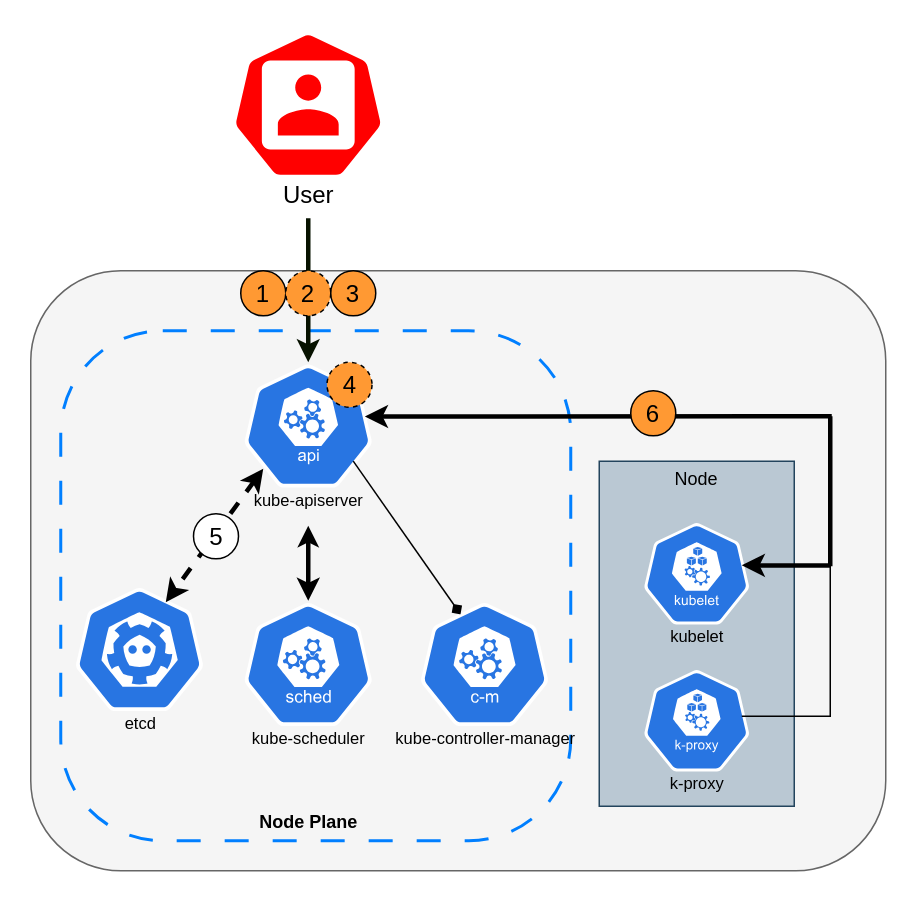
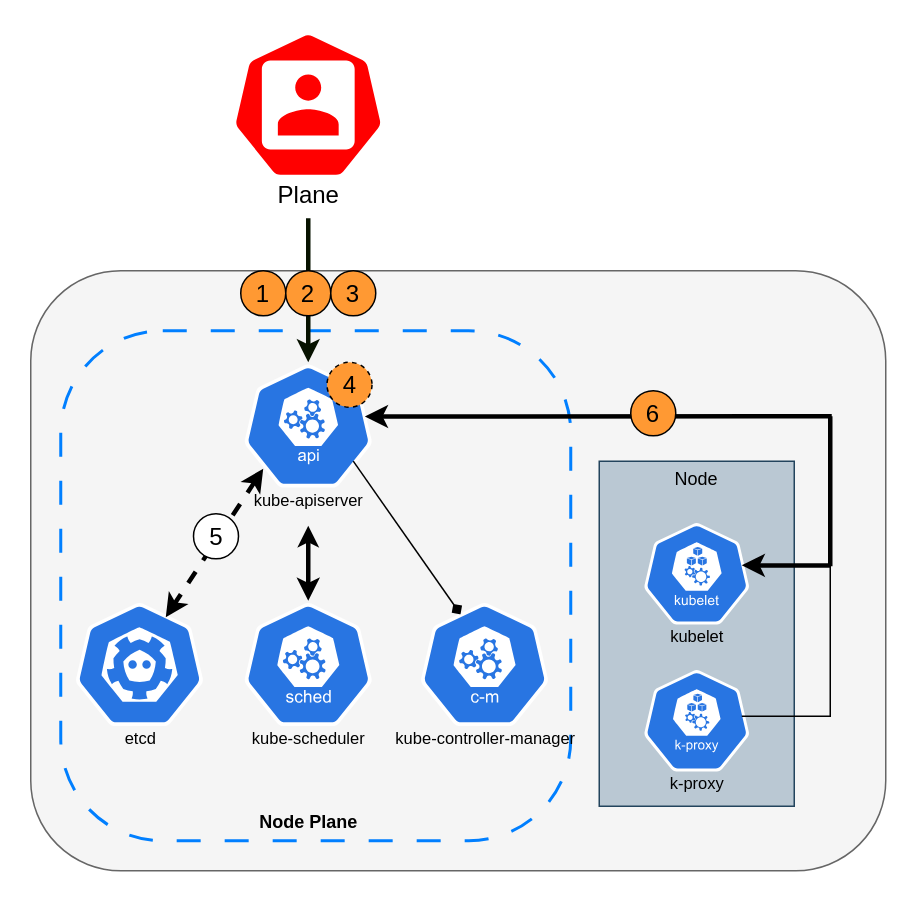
  <mxCell id="0" />
  <mxCell id="1" parent="0" />
  <mxCell id="2" value="" style="rounded=1;whiteSpace=wrap;html=1;strokeColor=#666666;fillColor=#f5f5f5;glass=0;shadow=0;fontColor=#333333;" vertex="1" parent="1"><mxGeometry x="20" y="180" width="570" height="400" as="geometry" /></mxCell>
  <mxCell id="3" value="" style="rounded=1;whiteSpace=wrap;html=1;fillColor=none;fontColor=#333333;strokeColor=#007FFF;dashed=1;dashPattern=8 8;strokeWidth=2;arcSize=20;" vertex="1" parent="1"><mxGeometry x="40" y="220" width="340" height="340" as="geometry" /></mxCell>
  <mxCell id="4" value="" style="rounded=0;whiteSpace=wrap;html=1;fillColor=#bac8d3;strokeColor=#23445d;" vertex="1" parent="1"><mxGeometry x="399" y="307" width="130" height="230" as="geometry" /></mxCell>
  <mxCell id="5" value="&lt;font style=&quot;font-size: 11px;&quot;&gt;kube-apiserver&lt;/font&gt;" style="sketch=0;html=1;dashed=0;whitespace=wrap;fillColor=#2875E2;strokeColor=#ffffff;points=[[0.005,0.63,0],[0.1,0.2,0],[0.9,0.2,0],[0.5,0,0],[0.995,0.63,0],[0.72,0.99,0],[0.5,1,0],[0.28,0.99,0]];verticalLabelPosition=bottom;align=center;verticalAlign=top;shape=mxgraph.kubernetes.icon;prIcon=api;spacing=-6;fontSize=13;" vertex="1" parent="1"><mxGeometry x="162.5" y="241" width="85" height="85" as="geometry" /></mxCell>
- <mxCell id="6" value="&lt;font style=&quot;font-size: 11px;&quot;&gt;etcd&lt;/font&gt;" style="sketch=0;html=1;dashed=0;whitespace=wrap;fillColor=#2875E2;strokeColor=#ffffff;points=[[0.005,0.63,0],[0.1,0.2,0],[0.9,0.2,0],[0.5,0,0],[0.995,0.63,0],[0.72,0.99,0],[0.5,1,0],[0.28,0.99,0]];verticalLabelPosition=bottom;align=center;verticalAlign=top;shape=mxgraph.kubernetes.icon;prIcon=etcd;fontSize=13;spacing=-6;" vertex="1" parent="1"><mxGeometry x="50" y="390" width="85" height="85" as="geometry" /></mxCell>
+ <mxCell id="6" value="&lt;font style=&quot;font-size: 11px;&quot;&gt;etcd&lt;/font&gt;" style="sketch=0;html=1;dashed=0;whitespace=wrap;fillColor=#2875E2;strokeColor=#ffffff;points=[[0.005,0.63,0],[0.1,0.2,0],[0.9,0.2,0],[0.5,0,0],[0.995,0.63,0],[0.72,0.99,0],[0.5,1,0],[0.28,0.99,0]];verticalLabelPosition=bottom;align=center;verticalAlign=top;shape=mxgraph.kubernetes.icon;prIcon=etcd;fontSize=13;spacing=-6;" vertex="1" parent="1"><mxGeometry x="50" y="400" width="85" height="85" as="geometry" /></mxCell>
  <mxCell id="7" value="&lt;font style=&quot;font-size: 11px;&quot;&gt;kube-scheduler&lt;/font&gt;" style="sketch=0;html=1;dashed=0;whitespace=wrap;fillColor=#2875E2;strokeColor=#ffffff;points=[[0.005,0.63,0],[0.1,0.2,0],[0.9,0.2,0],[0.5,0,0],[0.995,0.63,0],[0.72,0.99,0],[0.5,1,0],[0.28,0.99,0]];verticalLabelPosition=bottom;align=center;verticalAlign=top;shape=mxgraph.kubernetes.icon;prIcon=sched;fontSize=13;spacing=-6;" vertex="1" parent="1"><mxGeometry x="162.5" y="400" width="85" height="85" as="geometry" /></mxCell>
  <mxCell id="8" value="&lt;font style=&quot;font-size: 11px;&quot;&gt;kube-controller-manager&lt;/font&gt;" style="sketch=0;html=1;dashed=0;whitespace=wrap;fillColor=#2875E2;strokeColor=#ffffff;points=[[0.005,0.63,0],[0.1,0.2,0],[0.9,0.2,0],[0.5,0,0],[0.995,0.63,0],[0.72,0.99,0],[0.5,1,0],[0.28,0.99,0]];verticalLabelPosition=bottom;align=center;verticalAlign=top;shape=mxgraph.kubernetes.icon;prIcon=c_m;fontSize=13;spacing=-6;" vertex="1" parent="1"><mxGeometry x="280" y="400" width="85" height="85" as="geometry" /></mxCell>
  <mxCell id="9" value="" style="endArrow=classic;html=1;rounded=0;exitX=0.147;exitY=0.835;exitDx=0;exitDy=0;exitPerimeter=0;entryX=0.706;entryY=0.129;entryDx=0;entryDy=0;entryPerimeter=0;strokeWidth=3;startArrow=classic;startFill=1;dashed=1;" edge="1" parent="1" source="5" target="6"><mxGeometry width="50" height="50" relative="1" as="geometry"><mxPoint x="430" y="460" as="sourcePoint" /><mxPoint x="480" y="410" as="targetPoint" /></mxGeometry></mxCell>
  <mxCell id="10" value="" style="endArrow=classic;html=1;rounded=0;fillColor=#f0a30a;strokeColor=#000000;strokeWidth=3;fontSize=11;startSize=5;endSize=6;arcSize=10;jumpSize=11;verticalAlign=middle;bendable=1;snapToPoint=0;anchorPointDirection=0;startArrow=classic;startFill=1;" edge="1" parent="1" target="7"><mxGeometry width="50" height="50" relative="1" as="geometry"><mxPoint x="205" y="350" as="sourcePoint" /><mxPoint x="140" y="421" as="targetPoint" /></mxGeometry></mxCell>
  <mxCell id="11" value="" style="endArrow=diamond;html=1;rounded=0;exitX=0.853;exitY=0.776;exitDx=0;exitDy=0;exitPerimeter=0;entryX=0.312;entryY=0.106;entryDx=0;entryDy=0;entryPerimeter=0;" edge="1" parent="1" source="5" target="8"><mxGeometry width="50" height="50" relative="1" as="geometry"><mxPoint x="215" y="370" as="sourcePoint" /><mxPoint x="215" y="410" as="targetPoint" /></mxGeometry></mxCell>
  <mxCell id="12" value="Node" style="text;html=1;strokeColor=none;fillColor=none;align=center;verticalAlign=middle;whiteSpace=wrap;rounded=0;" vertex="1" parent="1"><mxGeometry x="434" y="304" width="60" height="30" as="geometry" /></mxCell>
  <mxCell id="13" value="kubelet" style="sketch=0;html=1;dashed=0;whitespace=wrap;fillColor=#2875E2;strokeColor=#ffffff;points=[[0.005,0.63,0],[0.1,0.2,0],[0.9,0.2,0],[0.5,0,0],[0.995,0.63,0],[0.72,0.99,0],[0.5,1,0],[0.28,0.99,0]];verticalLabelPosition=bottom;align=center;verticalAlign=top;shape=mxgraph.kubernetes.icon;prIcon=kubelet;spacing=-4;fontSize=11;" vertex="1" parent="1"><mxGeometry x="429" y="347" width="70" height="70" as="geometry" /></mxCell>
  <mxCell id="14" value="k-proxy" style="sketch=0;html=1;dashed=0;whitespace=wrap;fillColor=#2875E2;strokeColor=#ffffff;points=[[0.005,0.63,0],[0.1,0.2,0],[0.9,0.2,0],[0.5,0,0],[0.995,0.63,0],[0.72,0.99,0],[0.5,1,0],[0.28,0.99,0]];verticalLabelPosition=bottom;align=center;verticalAlign=top;shape=mxgraph.kubernetes.icon;prIcon=k_proxy;fontSize=11;spacing=-4;" vertex="1" parent="1"><mxGeometry x="429" y="445" width="70" height="70" as="geometry" /></mxCell>
  <mxCell id="15" value="" style="endArrow=classic;html=1;rounded=0;exitX=0.5;exitY=1;exitDx=0;exitDy=0;exitPerimeter=0;strokeColor=#071200;endFill=1;fillColor=#60a917;strokeWidth=3;" edge="1" parent="1" target="5"><mxGeometry width="50" height="50" relative="1" as="geometry"><mxPoint x="205" y="145" as="sourcePoint" /><mxPoint x="340" y="110" as="targetPoint" /></mxGeometry></mxCell>
  <mxCell id="16" value="" style="endArrow=classic;html=1;rounded=0;entryX=0.944;entryY=0.425;entryDx=0;entryDy=0;entryPerimeter=0;strokeWidth=3;" edge="1" parent="1" target="5"><mxGeometry width="50" height="50" relative="1" as="geometry"><mxPoint x="554" y="277" as="sourcePoint" /><mxPoint x="680" y="400" as="targetPoint" /></mxGeometry></mxCell>
  <mxCell id="17" value="" style="endArrow=classic;html=1;rounded=0;entryX=0.971;entryY=0.471;entryDx=0;entryDy=0;entryPerimeter=0;strokeWidth=3;startArrow=none;startFill=0;endFill=1;" edge="1" parent="1"><mxGeometry width="50" height="50" relative="1" as="geometry"><mxPoint x="553.03" y="376.44" as="sourcePoint" /><mxPoint x="494" y="376.41" as="targetPoint" /></mxGeometry></mxCell>
  <mxCell id="18" value="" style="endArrow=none;html=1;rounded=0;entryX=0.971;entryY=0.471;entryDx=0;entryDy=0;entryPerimeter=0;" edge="1" parent="1"><mxGeometry width="50" height="50" relative="1" as="geometry"><mxPoint x="553" y="477" as="sourcePoint" /><mxPoint x="494" y="477" as="targetPoint" /></mxGeometry></mxCell>
  <mxCell id="19" value="" style="endArrow=none;html=1;rounded=0;strokeWidth=3;" edge="1" parent="1"><mxGeometry width="50" height="50" relative="1" as="geometry"><mxPoint x="553" y="377" as="sourcePoint" /><mxPoint x="553" y="277" as="targetPoint" /></mxGeometry></mxCell>
- <mxCell id="20" value="&lt;font style=&quot;font-size: 16px;&quot;&gt;User&lt;/font&gt;" style="sketch=0;html=1;dashed=0;whitespace=wrap;fillColor=#FF0000;strokeColor=#ffffff;points=[[0.005,0.63,0],[0.1,0.2,0],[0.9,0.2,0],[0.5,0,0],[0.995,0.63,0],[0.72,0.99,0],[0.5,1,0],[0.28,0.99,0]];verticalLabelPosition=bottom;align=center;verticalAlign=top;shape=mxgraph.kubernetes.icon;prIcon=user;spacing=-4;" vertex="1" parent="1"><mxGeometry x="153.44" y="20" width="103.13" height="99" as="geometry" /></mxCell>
+ <mxCell id="20" value="&lt;font style=&quot;font-size: 16px;&quot;&gt;Plane&lt;/font&gt;" style="sketch=0;html=1;dashed=0;whitespace=wrap;fillColor=#FF0000;strokeColor=#ffffff;points=[[0.005,0.63,0],[0.1,0.2,0],[0.9,0.2,0],[0.5,0,0],[0.995,0.63,0],[0.72,0.99,0],[0.5,1,0],[0.28,0.99,0]];verticalLabelPosition=bottom;align=center;verticalAlign=top;shape=mxgraph.kubernetes.icon;prIcon=user;spacing=-4;" vertex="1" parent="1"><mxGeometry x="153.44" y="20" width="103.13" height="99" as="geometry" /></mxCell>
  <mxCell id="21" value="&lt;b&gt;Node Plane&lt;/b&gt;" style="text;html=1;strokeColor=none;fillColor=none;align=center;verticalAlign=middle;whiteSpace=wrap;rounded=0;" vertex="1" parent="1"><mxGeometry x="146.5" y="533" width="117" height="30" as="geometry" /></mxCell>
  <mxCell id="22" value="" style="endArrow=none;html=1;rounded=0;" edge="1" parent="1"><mxGeometry width="50" height="50" relative="1" as="geometry"><mxPoint x="553" y="477.5" as="sourcePoint" /><mxPoint x="553" y="374.5" as="targetPoint" /></mxGeometry></mxCell>
  <mxCell id="23" value="&lt;font style=&quot;font-size: 16px;&quot;&gt;1&lt;/font&gt;" style="ellipse;whiteSpace=wrap;html=1;aspect=fixed;fillColor=#FF9933;" vertex="1" parent="1"><mxGeometry x="160" y="180" width="30" height="30" as="geometry" /></mxCell>
- <mxCell id="24" value="&lt;font style=&quot;font-size: 16px;&quot;&gt;2&lt;/font&gt;" style="ellipse;whiteSpace=wrap;html=1;aspect=fixed;fillColor=#FF9933;dashed=1;" vertex="1" parent="1"><mxGeometry x="190" y="180" width="30" height="30" as="geometry" /></mxCell>
+ <mxCell id="24" value="&lt;font style=&quot;font-size: 16px;&quot;&gt;2&lt;/font&gt;" style="ellipse;whiteSpace=wrap;html=1;aspect=fixed;fillColor=#FF9933;" vertex="1" parent="1"><mxGeometry x="190" y="180" width="30" height="30" as="geometry" /></mxCell>
  <mxCell id="25" value="&lt;font style=&quot;font-size: 16px;&quot;&gt;3&lt;/font&gt;" style="ellipse;whiteSpace=wrap;html=1;aspect=fixed;fillColor=#FF9933;" vertex="1" parent="1"><mxGeometry x="220" y="180" width="30" height="30" as="geometry" /></mxCell>
  <mxCell id="26" value="&lt;font style=&quot;font-size: 16px;&quot;&gt;4&lt;/font&gt;" style="ellipse;whiteSpace=wrap;html=1;aspect=fixed;fillColor=#FF9933;dashed=1;" vertex="1" parent="1"><mxGeometry x="217.5" y="241" width="30" height="30" as="geometry" /></mxCell>
  <mxCell id="27" value="&lt;font style=&quot;font-size: 16px;&quot;&gt;5&lt;/font&gt;" style="ellipse;whiteSpace=wrap;html=1;aspect=fixed;fillColor=#ffffff;" vertex="1" parent="1"><mxGeometry x="128.5" y="342" width="30" height="30" as="geometry" /></mxCell>
  <mxCell id="28" value="&lt;font style=&quot;font-size: 16px;&quot;&gt;6&lt;/font&gt;" style="ellipse;whiteSpace=wrap;html=1;aspect=fixed;fillColor=#FF9933;" vertex="1" parent="1"><mxGeometry x="420" y="260" width="30" height="30" as="geometry" /></mxCell>
